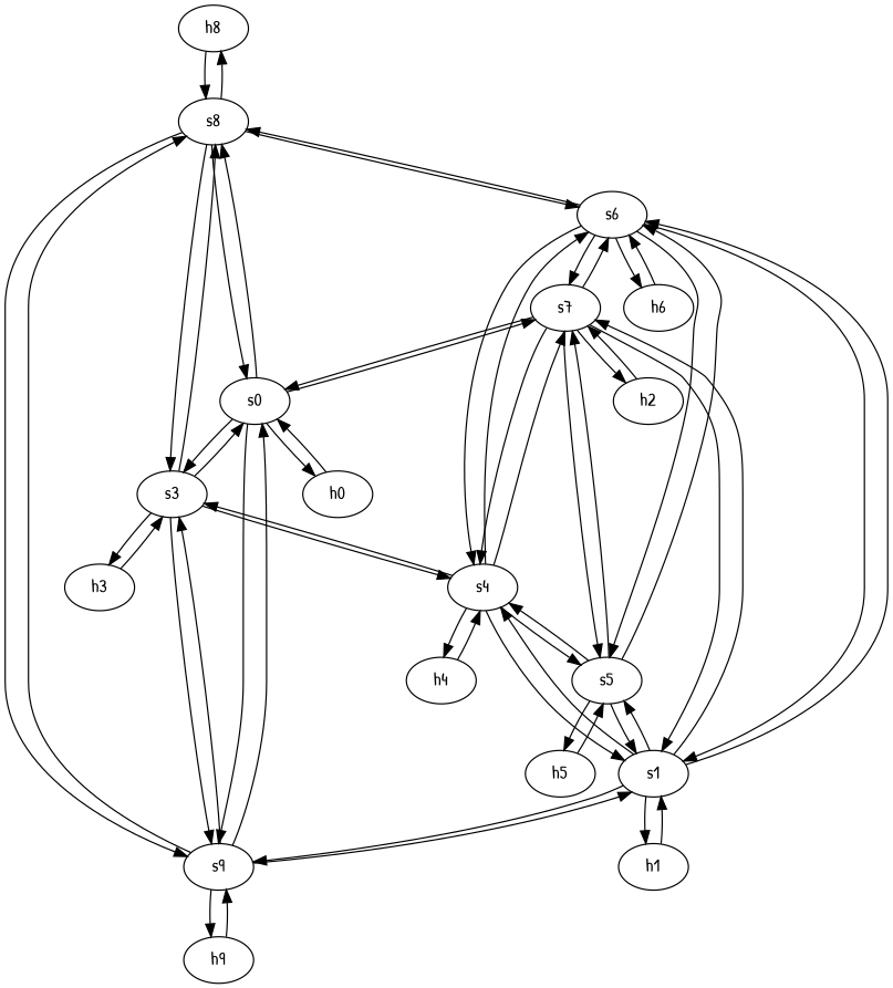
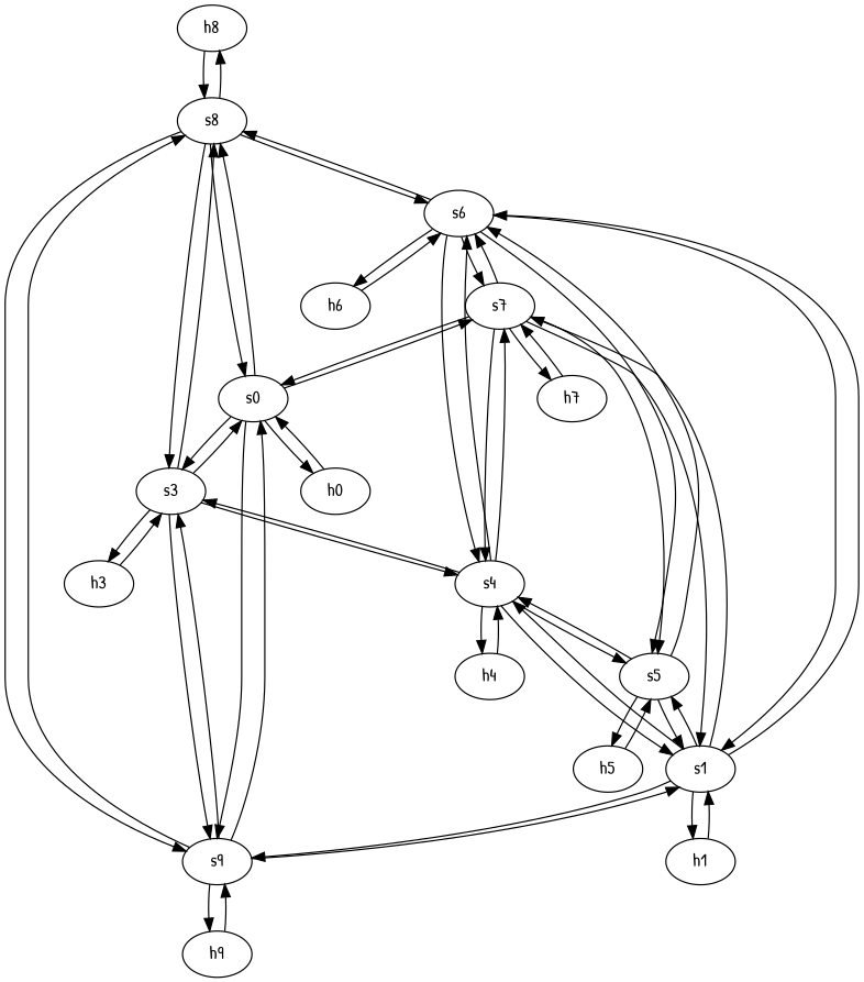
  strict digraph {
    fontname="Patrick Hand"
    node [fontname="Patrick Hand" type=host]
    edge [capacity="1Gbps" cost=1 dst_port=1 fontname="Patrick Hand" src_port=1]
    h8 [ip="111.0.8.8" mac="00:00:00:00:8:8"]
    s8 [type=switch]
    s0 [type=switch]
    s3 [type=switch]
    n5 [label=s9 type=switch]
    s6 [type=switch]
    h0 [ip="111.0.0.0" mac="00:00:00:00:0:0"]
    s7 [type=switch]
    s4 [type=switch]
    h3 [ip="111.0.3.3" mac="00:00:00:00:3:3"]
    s1 [type=switch]
    n12 [ip="111.0.2.2" label=h9 mac="00:00:00:00:2:2"]
    s5 [type=switch]
    h6 [ip="111.0.6.6" mac="00:00:00:00:6:6"]
-   h7 [ip="111.0.7.7" mac="00:00:00:00:7:7" label=h2]
+   h7 [ip="111.0.7.7" mac="00:00:00:00:7:7"]
    h4 [ip="111.0.4.4" mac="00:00:00:00:4:4"]
    h5 [ip="111.0.5.5" mac="00:00:00:00:5:5"]
    h1 [ip="111.0.1.1" mac="00:00:00:00:1:1"]
    h8 -> s8
    s8 -> h8
    s8 -> s0 [dst_port=2 src_port=2]
    s8 -> s3 [dst_port=4 src_port=4]
    s8 -> n5 [dst_port=5 src_port=3]
    s8 -> s6 [dst_port=5 src_port=5]
    s0 -> s8 [dst_port=2 src_port=2]
    s0 -> s3 [dst_port=2 src_port=4]
    s0 -> n5 [dst_port=2 src_port=3]
    s0 -> h0
    s0 -> s7 [dst_port=2 src_port=5]
    s3 -> s8 [dst_port=4 src_port=4]
    s3 -> s0 [dst_port=4 src_port=2]
    s3 -> n5 [dst_port=4 src_port=3]
    s3 -> s4 [dst_port=3 src_port=5]
    s3 -> h3
    n5 -> s8 [dst_port=3 src_port=5]
    n5 -> s0 [dst_port=3 src_port=2]
    n5 -> s3 [dst_port=3 src_port=4]
    n5 -> s1 [dst_port=2 src_port=3]
    n5 -> n12
    s6 -> s8 [dst_port=5 src_port=5]
    s6 -> s7 [dst_port=6 src_port=6]
    s6 -> s4 [dst_port=5 src_port=3]
    s6 -> s1 [dst_port=5 src_port=2]
    s6 -> s5 [dst_port=4 src_port=4]
    s6 -> h6
    h0 -> s0
    s7 -> s0 [dst_port=5 src_port=2]
    s7 -> s6 [dst_port=6 src_port=6]
    s7 -> s4 [dst_port=6 src_port=4]
    s7 -> s1 [dst_port=6 src_port=3]
    s7 -> s5 [dst_port=5 src_port=5]
    s7 -> h7
    s4 -> s3 [dst_port=5 src_port=3]
    s4 -> s6 [dst_port=3 src_port=5]
    s4 -> s7 [dst_port=4 src_port=6]
    s4 -> s1 [dst_port=3 src_port=2]
    s4 -> s5 [dst_port=3 src_port=4]
    s4 -> h4
    h3 -> s3
    s1 -> n5 [dst_port=3 src_port=2]
    s1 -> s6 [dst_port=2 src_port=5]
    s1 -> s7 [dst_port=3 src_port=6]
    s1 -> s4 [dst_port=2 src_port=3]
    s1 -> s5 [dst_port=2 src_port=4]
    s1 -> h1
    n12 -> n5
    s5 -> s6 [dst_port=4 src_port=4]
-   s5 -> s7 [dst_port=5 src_port=5]
    s5 -> s4 [dst_port=4 src_port=3]
    s5 -> s1 [dst_port=4 src_port=2]
    s5 -> h5
    h6 -> s6
    h7 -> s7
    h4 -> s4
    h5 -> s5
    h1 -> s1
  }
